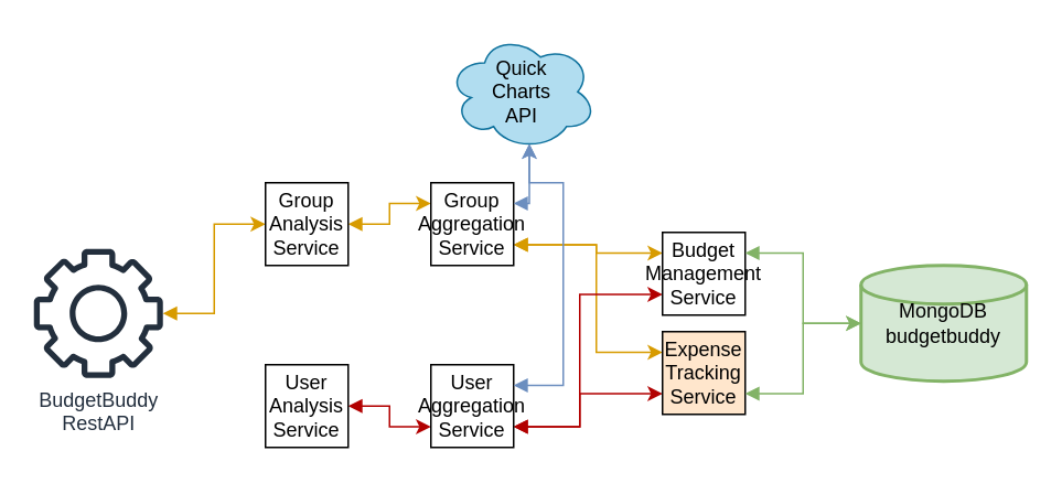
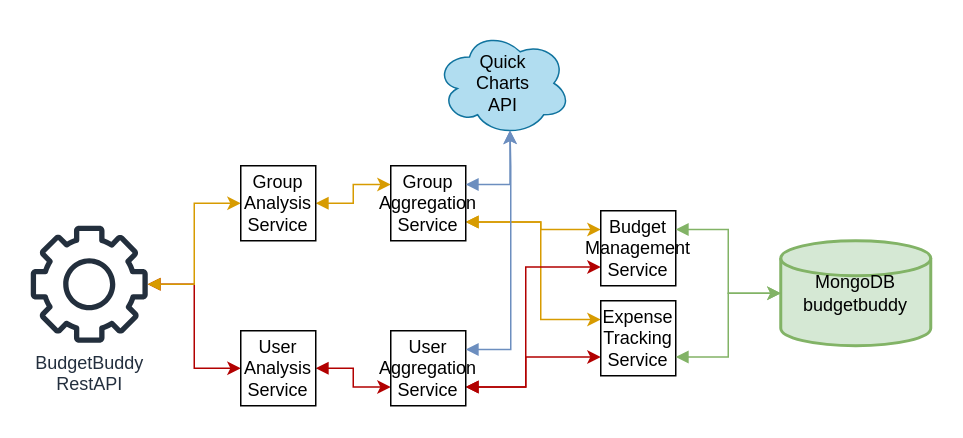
  <mxCell id="0" />
  <mxCell id="1" parent="0" />
+ <mxCell id="2" style="edgeStyle=orthogonalEdgeStyle;rounded=0;orthogonalLoop=1;jettySize=auto;html=1;entryX=0;entryY=0.5;entryDx=0;entryDy=0;fillColor=#e51400;strokeColor=#B20000;startArrow=block;startFill=1;" edge="1" parent="1" source="4" target="8"><mxGeometry relative="1" as="geometry" /></mxCell>
  <mxCell id="3" style="edgeStyle=orthogonalEdgeStyle;rounded=0;orthogonalLoop=1;jettySize=auto;html=1;entryX=0;entryY=0.5;entryDx=0;entryDy=0;fillColor=#ffcd28;strokeColor=#d79b00;startArrow=block;startFill=1;gradientColor=#ffa500;" edge="1" parent="1" source="4" target="6"><mxGeometry relative="1" as="geometry" /></mxCell>
  <mxCell id="4" value="BudgetBuddy&lt;div&gt;RestAPI&lt;/div&gt;" style="sketch=0;outlineConnect=0;fontColor=#232F3E;gradientColor=none;fillColor=#232F3D;strokeColor=none;dashed=0;verticalLabelPosition=bottom;verticalAlign=top;align=center;html=1;fontSize=12;fontStyle=0;aspect=fixed;pointerEvents=1;shape=mxgraph.aws4.gear;" vertex="1" parent="1"><mxGeometry x="20" y="150" width="78" height="78" as="geometry" /></mxCell>
  <mxCell id="5" style="edgeStyle=orthogonalEdgeStyle;rounded=0;orthogonalLoop=1;jettySize=auto;html=1;exitX=1;exitY=0.5;exitDx=0;exitDy=0;entryX=0;entryY=0.25;entryDx=0;entryDy=0;fillColor=#ffcd28;strokeColor=#d79b00;startArrow=block;startFill=1;gradientColor=#ffa500;" edge="1" parent="1" source="6" target="11"><mxGeometry relative="1" as="geometry" /></mxCell>
  <mxCell id="6" value="Group&lt;div&gt;Analysis&lt;/div&gt;&lt;div&gt;Service&lt;/div&gt;" style="whiteSpace=wrap;html=1;aspect=fixed;" vertex="1" parent="1"><mxGeometry x="160" y="110" width="50" height="50" as="geometry" /></mxCell>
  <mxCell id="7" style="edgeStyle=orthogonalEdgeStyle;rounded=0;orthogonalLoop=1;jettySize=auto;html=1;exitX=1;exitY=0.5;exitDx=0;exitDy=0;entryX=0;entryY=0.75;entryDx=0;entryDy=0;fillColor=#e51400;strokeColor=#B20000;startArrow=block;startFill=1;" edge="1" parent="1" source="8" target="14"><mxGeometry relative="1" as="geometry" /></mxCell>
  <mxCell id="8" value="&lt;div&gt;User&lt;/div&gt;&lt;div&gt;Analysis&lt;/div&gt;&lt;div&gt;Service&lt;/div&gt;" style="whiteSpace=wrap;html=1;aspect=fixed;" vertex="1" parent="1"><mxGeometry x="160" y="220" width="50" height="50" as="geometry" /></mxCell>
  <mxCell id="9" style="edgeStyle=orthogonalEdgeStyle;rounded=0;orthogonalLoop=1;jettySize=auto;html=1;exitX=1;exitY=0.75;exitDx=0;exitDy=0;entryX=0;entryY=0.25;entryDx=0;entryDy=0;fillColor=#ffcd28;strokeColor=#d79b00;startArrow=block;startFill=1;gradientColor=#ffa500;" edge="1" parent="1" source="11" target="16"><mxGeometry relative="1" as="geometry"><Array as="points"><mxPoint x="360" y="148" /><mxPoint x="360" y="213" /></Array></mxGeometry></mxCell>
  <mxCell id="10" style="edgeStyle=orthogonalEdgeStyle;rounded=0;orthogonalLoop=1;jettySize=auto;html=1;exitX=1;exitY=0.75;exitDx=0;exitDy=0;entryX=0;entryY=0.25;entryDx=0;entryDy=0;fillColor=#ffcd28;gradientColor=#ffa500;strokeColor=#d79b00;startArrow=block;startFill=1;" edge="1" parent="1" source="11" target="15"><mxGeometry relative="1" as="geometry"><Array as="points"><mxPoint x="360" y="148" /><mxPoint x="360" y="153" /></Array></mxGeometry></mxCell>
  <mxCell id="11" value="Group&lt;div&gt;Aggregation&lt;/div&gt;&lt;div&gt;Service&lt;/div&gt;" style="whiteSpace=wrap;html=1;aspect=fixed;" vertex="1" parent="1"><mxGeometry x="260" y="110" width="50" height="50" as="geometry" /></mxCell>
  <mxCell id="12" style="edgeStyle=orthogonalEdgeStyle;rounded=0;orthogonalLoop=1;jettySize=auto;html=1;exitX=1;exitY=0.75;exitDx=0;exitDy=0;entryX=0;entryY=0.75;entryDx=0;entryDy=0;fillColor=#e51400;strokeColor=#B20000;startArrow=block;startFill=1;" edge="1" parent="1" source="14" target="15"><mxGeometry relative="1" as="geometry"><Array as="points"><mxPoint x="350" y="258" /><mxPoint x="350" y="178" /></Array></mxGeometry></mxCell>
  <mxCell id="13" style="edgeStyle=orthogonalEdgeStyle;rounded=0;orthogonalLoop=1;jettySize=auto;html=1;exitX=1;exitY=0.75;exitDx=0;exitDy=0;entryX=0;entryY=0.75;entryDx=0;entryDy=0;fillColor=#e51400;strokeColor=#B20000;startArrow=block;startFill=1;" edge="1" parent="1" source="14" target="16"><mxGeometry relative="1" as="geometry"><Array as="points"><mxPoint x="350" y="258" /><mxPoint x="350" y="238" /></Array></mxGeometry></mxCell>
  <mxCell id="14" value="User&lt;div&gt;Aggregation&lt;/div&gt;&lt;div&gt;Service&lt;/div&gt;" style="whiteSpace=wrap;html=1;aspect=fixed;" vertex="1" parent="1"><mxGeometry x="260" y="220" width="50" height="50" as="geometry" /></mxCell>
  <mxCell id="15" value="Budget&lt;div&gt;Management&lt;/div&gt;&lt;div&gt;Service&lt;/div&gt;" style="whiteSpace=wrap;html=1;aspect=fixed;" vertex="1" parent="1"><mxGeometry x="400" y="140" width="50" height="50" as="geometry" /></mxCell>
- <mxCell id="16" value="Expense&lt;div&gt;Tracking&lt;/div&gt;&lt;div&gt;Service&lt;/div&gt;" style="whiteSpace=wrap;html=1;aspect=fixed;fillColor=#ffe6cc;" vertex="1" parent="1"><mxGeometry x="400" y="200" width="50" height="50" as="geometry" /></mxCell>
+ <mxCell id="16" value="Expense&lt;div&gt;Tracking&lt;/div&gt;&lt;div&gt;Service&lt;/div&gt;" style="whiteSpace=wrap;html=1;aspect=fixed;" vertex="1" parent="1"><mxGeometry x="400" y="200" width="50" height="50" as="geometry" /></mxCell>
  <mxCell id="17" value="MongoDB&lt;div&gt;budgetbuddy&lt;/div&gt;" style="strokeWidth=2;html=1;shape=mxgraph.flowchart.database;whiteSpace=wrap;fillColor=#d5e8d4;strokeColor=#82b366;" vertex="1" parent="1"><mxGeometry x="520" y="160" width="100" height="70" as="geometry" /></mxCell>
  <mxCell id="18" style="edgeStyle=orthogonalEdgeStyle;rounded=0;orthogonalLoop=1;jettySize=auto;html=1;entryX=0;entryY=0.5;entryDx=0;entryDy=0;entryPerimeter=0;fillColor=#d5e8d4;strokeColor=#82b366;startArrow=block;startFill=1;exitX=1;exitY=0.25;exitDx=0;exitDy=0;" edge="1" parent="1" source="15" target="17"><mxGeometry relative="1" as="geometry" /></mxCell>
  <mxCell id="19" style="edgeStyle=orthogonalEdgeStyle;rounded=0;orthogonalLoop=1;jettySize=auto;html=1;entryX=0;entryY=0.5;entryDx=0;entryDy=0;entryPerimeter=0;fillColor=#d5e8d4;strokeColor=#82b366;startArrow=block;startFill=1;exitX=1;exitY=0.75;exitDx=0;exitDy=0;" edge="1" parent="1" source="16" target="17"><mxGeometry relative="1" as="geometry" /></mxCell>
- <mxCell id="20" value="Quick&lt;div&gt;Charts&lt;/div&gt;&lt;div&gt;API&lt;/div&gt;" style="ellipse;shape=cloud;whiteSpace=wrap;html=1;fillColor=#b1ddf0;strokeColor=#10739e;" vertex="1" parent="1"><mxGeometry x="270" y="20" width="90" height="70" as="geometry" /></mxCell>
+ <mxCell id="20" value="Quick&lt;div&gt;Charts&lt;/div&gt;&lt;div&gt;API&lt;/div&gt;" style="ellipse;shape=cloud;whiteSpace=wrap;html=1;fillColor=#b1ddf0;strokeColor=#10739e;" vertex="1" parent="1"><mxGeometry x="290" y="20" width="90" height="70" as="geometry" /></mxCell>
  <mxCell id="21" style="edgeStyle=orthogonalEdgeStyle;rounded=0;orthogonalLoop=1;jettySize=auto;html=1;exitX=1;exitY=0.25;exitDx=0;exitDy=0;entryX=0.55;entryY=0.95;entryDx=0;entryDy=0;entryPerimeter=0;fillColor=#dae8fc;strokeColor=#6c8ebf;startArrow=block;startFill=1;" edge="1" parent="1" source="14" target="20"><mxGeometry relative="1" as="geometry"><Array as="points"><mxPoint x="340" y="233" /><mxPoint x="340" y="110" /></Array></mxGeometry></mxCell>
  <mxCell id="22" style="edgeStyle=orthogonalEdgeStyle;rounded=0;orthogonalLoop=1;jettySize=auto;html=1;exitX=1;exitY=0.25;exitDx=0;exitDy=0;entryX=0.55;entryY=0.95;entryDx=0;entryDy=0;entryPerimeter=0;fillColor=#dae8fc;strokeColor=#6c8ebf;startArrow=block;startFill=1;" edge="1" parent="1" source="11" target="20"><mxGeometry relative="1" as="geometry" /></mxCell>
